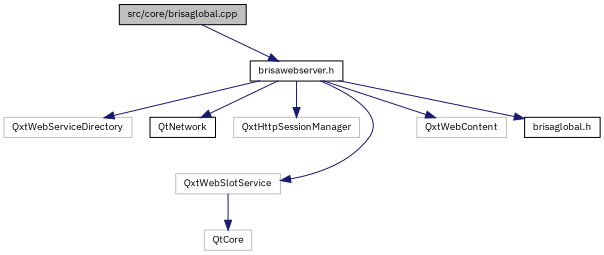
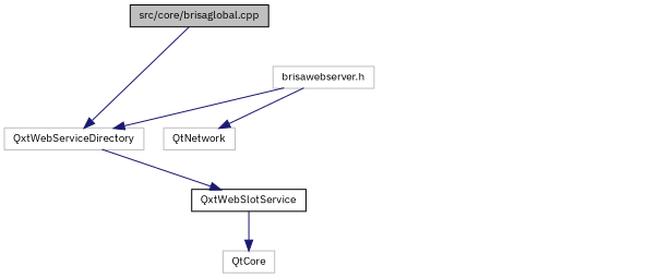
  digraph {
    fontname="IBM Plex Sans"
    node [color=grey75 fontname="IBM Plex Sans" fontsize=10 shape=record]
    edge [color=midnightblue fontname="IBM Plex Sans" fontsize=10 labelfontname=FreeSans labelfontsize=10 style=solid]
    n1 [color=black fillcolor=grey75 fontcolor=black height=0.2 label="src/core/brisaglobal.cpp" style=filled width=0.4]
-   n2 [color=black height=0.2 label="brisawebserver.h" width=0.4]
-   n3 [color=black height=0.2 label=QtNetwork width=0.4]
-   n4 [height=0.2 label=QxtHttpSessionManager width=0.4]
+   n2 [height=0.2 label="brisawebserver.h" width=0.4]
+   n3 [height=0.2 label=QtNetwork width=0.4]
    n5 [height=0.2 label=QxtWebServiceDirectory width=0.4]
-   n6 [height=0.2 label=QxtWebSlotService width=0.4]
-   n7 [height=0.2 label=QxtWebContent width=0.4]
-   n8 [color=black height=0.2 label="brisaglobal.h" width=0.4]
+   n6 [color=black height=0.2 label=QxtWebSlotService width=0.4]
    n9 [height=0.2 label=QtCore width=0.4]
-   n1 -> n2
+   n1 -> n5
    n2 -> n3
-   n2 -> n4
    n2 -> n5
-   n2 -> n6
-   n2 -> n7
-   n2 -> n8
+   n5 -> n6
    n6 -> n9
  }
